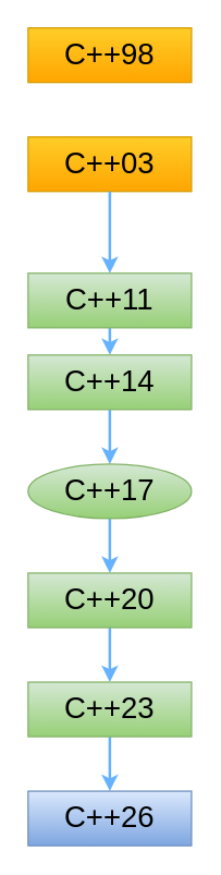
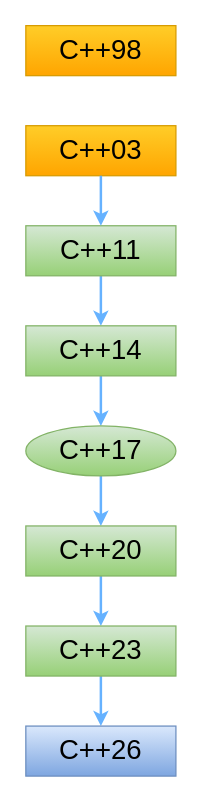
  <mxCell id="0" />
  <mxCell id="1" parent="0" />
  <mxCell id="2" value="C++98" style="rounded=0;whiteSpace=wrap;html=1;fontSize=22;fillColor=#ffcd28;gradientColor=#ffa500;strokeColor=#d79b00;fontColor=#000000;" vertex="1" parent="1"><mxGeometry x="20" y="20" width="120" height="40" as="geometry" /></mxCell>
  <mxCell id="3" style="edgeStyle=orthogonalEdgeStyle;rounded=0;orthogonalLoop=1;jettySize=auto;html=1;exitX=0.5;exitY=1;exitDx=0;exitDy=0;entryX=0.5;entryY=0;entryDx=0;entryDy=0;strokeColor=#66B2FF;strokeWidth=2;" edge="1" parent="1" source="4" target="6"><mxGeometry relative="1" as="geometry" /></mxCell>
- <mxCell id="4" value="C++11" style="rounded=0;whiteSpace=wrap;html=1;fontSize=22;fillColor=#d5e8d4;gradientColor=#97d077;strokeColor=#82b366;fontColor=#000000;" vertex="1" parent="1"><mxGeometry x="20" y="200" width="120" height="40" as="geometry" /></mxCell>
+ <mxCell id="4" value="C++11" style="rounded=0;whiteSpace=wrap;html=1;fontSize=22;fillColor=#d5e8d4;gradientColor=#97d077;strokeColor=#82b366;fontColor=#000000;" vertex="1" parent="1"><mxGeometry x="20" y="180" width="120" height="40" as="geometry" /></mxCell>
  <mxCell id="5" style="edgeStyle=orthogonalEdgeStyle;rounded=0;orthogonalLoop=1;jettySize=auto;html=1;exitX=0.5;exitY=1;exitDx=0;exitDy=0;entryX=0.5;entryY=0;entryDx=0;entryDy=0;strokeColor=#66B2FF;strokeWidth=2;" edge="1" parent="1" source="6" target="8"><mxGeometry relative="1" as="geometry" /></mxCell>
  <mxCell id="6" value="C++14" style="rounded=0;whiteSpace=wrap;html=1;fontSize=22;fillColor=#d5e8d4;gradientColor=#97d077;strokeColor=#82b366;fontColor=#000000;" vertex="1" parent="1"><mxGeometry x="20" y="260" width="120" height="40" as="geometry" /></mxCell>
  <mxCell id="7" style="edgeStyle=orthogonalEdgeStyle;rounded=0;orthogonalLoop=1;jettySize=auto;html=1;exitX=0.5;exitY=1;exitDx=0;exitDy=0;entryX=0.5;entryY=0;entryDx=0;entryDy=0;strokeColor=#66B2FF;strokeWidth=2;" edge="1" parent="1" source="8" target="10"><mxGeometry relative="1" as="geometry" /></mxCell>
  <mxCell id="8" value="C++17" style="ellipse;whiteSpace=wrap;html=1;fontSize=22;fillColor=#d5e8d4;gradientColor=#97d077;strokeColor=#82b366;fontColor=#000000;" vertex="1" parent="1"><mxGeometry x="20" y="340" width="120" height="40" as="geometry" /></mxCell>
  <mxCell id="9" style="edgeStyle=orthogonalEdgeStyle;rounded=0;orthogonalLoop=1;jettySize=auto;html=1;exitX=0.5;exitY=1;exitDx=0;exitDy=0;entryX=0.5;entryY=0;entryDx=0;entryDy=0;strokeColor=#66B2FF;strokeWidth=2;" edge="1" parent="1" source="10" target="12"><mxGeometry relative="1" as="geometry" /></mxCell>
  <mxCell id="10" value="C++20" style="rounded=0;whiteSpace=wrap;html=1;fontSize=22;fillColor=#d5e8d4;gradientColor=#97d077;strokeColor=#82b366;fontColor=#000000;" vertex="1" parent="1"><mxGeometry x="20" y="420" width="120" height="40" as="geometry" /></mxCell>
  <mxCell id="11" style="edgeStyle=orthogonalEdgeStyle;rounded=0;orthogonalLoop=1;jettySize=auto;html=1;exitX=0.5;exitY=1;exitDx=0;exitDy=0;entryX=0.5;entryY=0;entryDx=0;entryDy=0;strokeColor=#66B2FF;strokeWidth=2;" edge="1" parent="1" source="12" target="13"><mxGeometry relative="1" as="geometry" /></mxCell>
  <mxCell id="12" value="C++23" style="rounded=0;whiteSpace=wrap;html=1;fontSize=22;fillColor=#d5e8d4;gradientColor=#97d077;strokeColor=#82b366;fontColor=#000000;" vertex="1" parent="1"><mxGeometry x="20" y="500" width="120" height="40" as="geometry" /></mxCell>
  <mxCell id="13" value="C++26" style="rounded=0;whiteSpace=wrap;html=1;fontSize=22;fillColor=#dae8fc;gradientColor=#7ea6e0;strokeColor=#6c8ebf;fontColor=#000000;" vertex="1" parent="1"><mxGeometry x="20" y="580" width="120" height="40" as="geometry" /></mxCell>
  <mxCell id="14" value="C++03" style="rounded=0;whiteSpace=wrap;html=1;fontSize=22;fillColor=#ffcd28;gradientColor=#ffa500;strokeColor=#d79b00;fontColor=#000000;" vertex="1" parent="1"><mxGeometry x="20" y="100" width="120" height="40" as="geometry" /></mxCell>
  <mxCell id="15" style="edgeStyle=orthogonalEdgeStyle;rounded=0;orthogonalLoop=1;jettySize=auto;html=1;entryX=0.5;entryY=0;entryDx=0;entryDy=0;strokeColor=#66B2FF;strokeWidth=2;exitX=0.5;exitY=1;exitDx=0;exitDy=0;" edge="1" parent="1" source="14" target="4"><mxGeometry relative="1" as="geometry"><mxPoint x="100" y="150" as="sourcePoint" /><mxPoint x="79.5" y="180" as="targetPoint" /></mxGeometry></mxCell>
